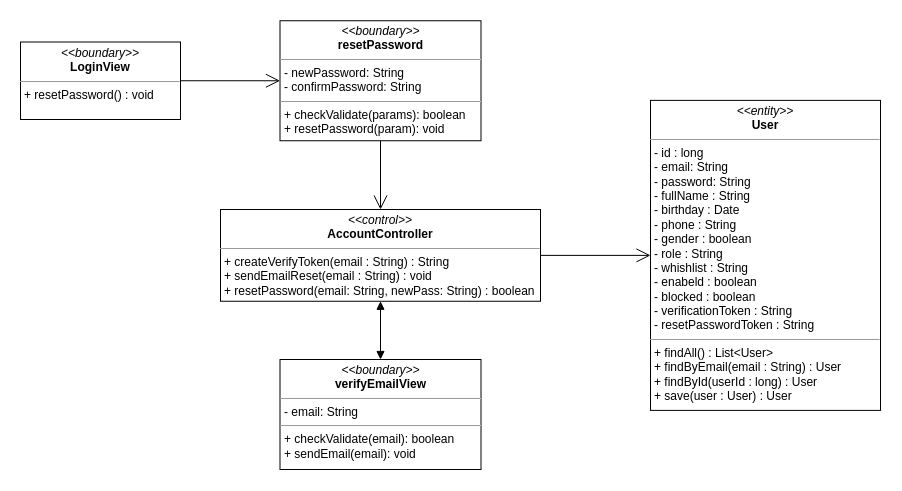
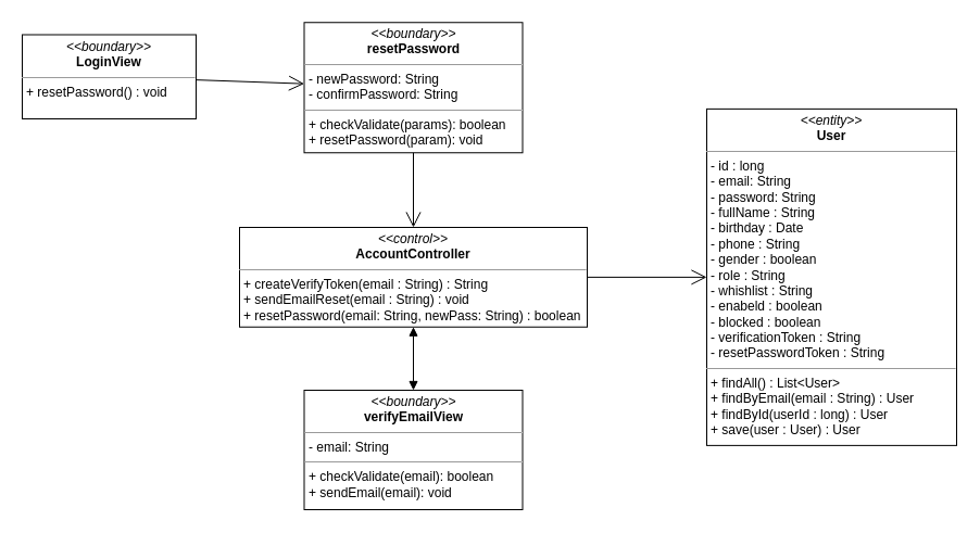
  <mxCell id="0" />
  <mxCell id="1" parent="0" />
- <mxCell id="2" value="&lt;p style=&quot;margin: 0px ; margin-top: 4px ; text-align: center&quot;&gt;&lt;i&gt;&amp;lt;&amp;lt;boundary&amp;gt;&amp;gt;&lt;/i&gt;&lt;br&gt;&lt;b&gt;LoginView&lt;/b&gt;&lt;/p&gt;&lt;hr size=&quot;1&quot;&gt;&lt;p style=&quot;margin: 0px ; margin-left: 4px&quot;&gt;&lt;span&gt;+ resetPassword() : void&lt;/span&gt;&lt;br&gt;&lt;/p&gt;" style="verticalAlign=top;align=left;overflow=fill;fontSize=12;fontFamily=Helvetica;html=1;" vertex="1" parent="1"><mxGeometry x="20" y="41.5" width="160" height="77.5" as="geometry" /></mxCell>
+ <mxCell id="2" value="&lt;p style=&quot;margin: 0px ; margin-top: 4px ; text-align: center&quot;&gt;&lt;i&gt;&amp;lt;&amp;lt;boundary&amp;gt;&amp;gt;&lt;/i&gt;&lt;br&gt;&lt;b&gt;LoginView&lt;/b&gt;&lt;/p&gt;&lt;hr size=&quot;1&quot;&gt;&lt;p style=&quot;margin: 0px ; margin-left: 4px&quot;&gt;&lt;span&gt;+ resetPassword() : void&lt;/span&gt;&lt;br&gt;&lt;/p&gt;" style="verticalAlign=top;align=left;overflow=fill;fontSize=12;fontFamily=Helvetica;html=1;" vertex="1" parent="1"><mxGeometry x="20" y="31.5" width="160" height="77.5" as="geometry" /></mxCell>
  <mxCell id="3" value="&lt;p style=&quot;margin: 0px ; margin-top: 4px ; text-align: center&quot;&gt;&lt;i&gt;&amp;lt;&amp;lt;boundary&amp;gt;&amp;gt;&lt;/i&gt;&lt;br&gt;&lt;b&gt;resetPassword&lt;/b&gt;&lt;/p&gt;&lt;hr size=&quot;1&quot;&gt;&lt;p style=&quot;margin: 0px ; margin-left: 4px&quot;&gt;- newPassword: String&lt;br&gt;&lt;/p&gt;&lt;p style=&quot;margin: 0px ; margin-left: 4px&quot;&gt;- confirmPassword: String&lt;/p&gt;&lt;hr size=&quot;1&quot;&gt;&lt;p style=&quot;margin: 0px ; margin-left: 4px&quot;&gt;+ checkValidate(params): boolean&lt;br&gt;+ resetPassword(param): void&lt;/p&gt;" style="verticalAlign=top;align=left;overflow=fill;fontSize=12;fontFamily=Helvetica;html=1;" vertex="1" parent="1"><mxGeometry x="279.5" y="20.25" width="201" height="120" as="geometry" /></mxCell>
  <mxCell id="4" value="" style="endArrow=open;endFill=1;endSize=12;html=1;" edge="1" parent="1" source="2" target="3"><mxGeometry width="160" relative="1" as="geometry"><mxPoint x="250" y="169" as="sourcePoint" /><mxPoint x="410" y="169" as="targetPoint" /></mxGeometry></mxCell>
  <mxCell id="5" value="&lt;p style=&quot;margin: 0px ; margin-top: 4px ; text-align: center&quot;&gt;&lt;i&gt;&amp;lt;&amp;lt;control&amp;gt;&amp;gt;&lt;/i&gt;&lt;br&gt;&lt;b&gt;AccountController&lt;/b&gt;&lt;br&gt;&lt;/p&gt;&lt;hr size=&quot;1&quot;&gt;&lt;p style=&quot;margin: 0px ; margin-left: 4px&quot;&gt;&lt;span&gt;+ createVerifyToken(email : String) : String&lt;/span&gt;&lt;/p&gt;&lt;p style=&quot;margin: 0px ; margin-left: 4px&quot;&gt;&lt;span&gt;+ sendEmailReset(email : String) : void&lt;/span&gt;&lt;/p&gt;&lt;p style=&quot;margin: 0px ; margin-left: 4px&quot;&gt;&lt;span&gt;+ resetPassword(email: String, newPass: String) : boolean&lt;/span&gt;&lt;br&gt;&lt;/p&gt;" style="verticalAlign=top;align=left;overflow=fill;fontSize=12;fontFamily=Helvetica;html=1;" vertex="1" parent="1"><mxGeometry x="220" y="209" width="320" height="91.75" as="geometry" /></mxCell>
  <mxCell id="6" value="&lt;p style=&quot;margin: 0px ; margin-top: 4px ; text-align: center&quot;&gt;&lt;i&gt;&amp;lt;&amp;lt;boundary&amp;gt;&amp;gt;&lt;/i&gt;&lt;br&gt;&lt;b&gt;verifyEmailView&lt;/b&gt;&lt;/p&gt;&lt;hr size=&quot;1&quot;&gt;&lt;p style=&quot;margin: 0px ; margin-left: 4px&quot;&gt;- email: String&lt;br&gt;&lt;/p&gt;&lt;hr size=&quot;1&quot;&gt;&lt;p style=&quot;margin: 0px ; margin-left: 4px&quot;&gt;+ checkValidate(email): boolean&lt;br&gt;+ sendEmail(email): void&lt;/p&gt;" style="verticalAlign=top;align=left;overflow=fill;fontSize=12;fontFamily=Helvetica;html=1;" vertex="1" parent="1"><mxGeometry x="279.5" y="359" width="201" height="110" as="geometry" /></mxCell>
  <mxCell id="7" value="&lt;p style=&quot;margin: 0px ; margin-top: 4px ; text-align: center&quot;&gt;&lt;i&gt;&amp;lt;&amp;lt;entity&amp;gt;&amp;gt;&lt;/i&gt;&lt;br&gt;&lt;b&gt;User&lt;/b&gt;&lt;/p&gt;&lt;hr size=&quot;1&quot;&gt;&lt;p style=&quot;margin: 0px ; margin-left: 4px&quot;&gt;- id : long&lt;/p&gt;&lt;p style=&quot;margin: 0px ; margin-left: 4px&quot;&gt;- email: String&lt;br&gt;- password: String&lt;/p&gt;&lt;p style=&quot;margin: 0px ; margin-left: 4px&quot;&gt;- fullName : String&lt;/p&gt;&lt;p style=&quot;margin: 0px ; margin-left: 4px&quot;&gt;- birthday : Date&lt;/p&gt;&lt;p style=&quot;margin: 0px ; margin-left: 4px&quot;&gt;- phone : String&lt;/p&gt;&lt;p style=&quot;margin: 0px ; margin-left: 4px&quot;&gt;- gender : boolean&lt;/p&gt;&lt;p style=&quot;margin: 0px ; margin-left: 4px&quot;&gt;- role : String&lt;/p&gt;&lt;p style=&quot;margin: 0px ; margin-left: 4px&quot;&gt;- whishlist : String&lt;/p&gt;&lt;p style=&quot;margin: 0px ; margin-left: 4px&quot;&gt;- enabeld : boolean&lt;/p&gt;&lt;p style=&quot;margin: 0px ; margin-left: 4px&quot;&gt;- blocked : boolean&lt;/p&gt;&lt;p style=&quot;margin: 0px ; margin-left: 4px&quot;&gt;- verificationToken : String&lt;/p&gt;&lt;p style=&quot;margin: 0px ; margin-left: 4px&quot;&gt;- resetPasswordToken : String&lt;/p&gt;&lt;hr size=&quot;1&quot;&gt;&lt;p style=&quot;margin: 0px ; margin-left: 4px&quot;&gt;+ findAll() : List&amp;lt;User&amp;gt;&lt;br&gt;&lt;/p&gt;&lt;p style=&quot;margin: 0px ; margin-left: 4px&quot;&gt;+ findByEmail(email : String) : User&lt;/p&gt;&lt;p style=&quot;margin: 0px 0px 0px 4px&quot;&gt;+ findById(userId : long) : User&lt;/p&gt;&lt;p style=&quot;margin: 0px 0px 0px 4px&quot;&gt;+ save(user : User) : User&lt;/p&gt;" style="verticalAlign=top;align=left;overflow=fill;fontSize=12;fontFamily=Helvetica;html=1;" vertex="1" parent="1"><mxGeometry x="650" y="99.88" width="230" height="310" as="geometry" /></mxCell>
  <mxCell id="8" value="" style="endArrow=open;endFill=1;endSize=12;html=1;" edge="1" parent="1" source="3" target="5"><mxGeometry width="160" relative="1" as="geometry"><mxPoint x="450" y="259" as="sourcePoint" /><mxPoint x="610" y="259" as="targetPoint" /></mxGeometry></mxCell>
  <mxCell id="9" value="" style="endArrow=open;endFill=1;endSize=12;html=1;" edge="1" parent="1" source="5" target="7"><mxGeometry width="160" relative="1" as="geometry"><mxPoint x="560" y="269" as="sourcePoint" /><mxPoint x="610" y="259" as="targetPoint" /></mxGeometry></mxCell>
  <mxCell id="10" value="" style="endArrow=block;startArrow=block;endFill=1;startFill=1;html=1;" edge="1" parent="1" source="6" target="5"><mxGeometry width="160" relative="1" as="geometry"><mxPoint x="450" y="159" as="sourcePoint" /><mxPoint x="610" y="159" as="targetPoint" /></mxGeometry></mxCell>
